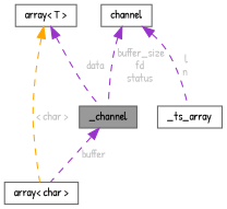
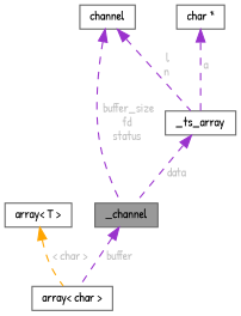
  digraph {
    fontname="Patrick Hand"
    node [color=gray40 fillcolor=white fontname="Patrick Hand" fontsize=10 shape=box style=filled]
    edge [color=darkorchid3 dir=back fontcolor=grey fontname="Patrick Hand" fontsize=10 labelfontname=Helvetica labelfontsize=10 style=dashed]
    n1 [fillcolor=grey60 fontcolor=black height=0.2 label=_channel width=0.4]
    n2 [height=0.2 label="array\< char \>" width=0.4]
    n3 [height=0.2 label=channel width=0.4]
    n4 [height=0.2 label=_ts_array width=0.4]
+   n5 [height=0.2 label="char *" width=0.4]
    n6 [height=0.2 label="array\< T \>" width=0.4]
    n1 -> n2 [label=" buffer"]
    n3 -> n1 [label=" buffer_size\nfd\nstatus"]
    n3 -> n4 [label=" l\nn"]
-   n6 -> n1 [label=" data"]
+   n4 -> n1 [label=" data"]
+   n5 -> n4 [label=" a"]
    n6 -> n2 [color=orange label=" \< char \>"]
  }
